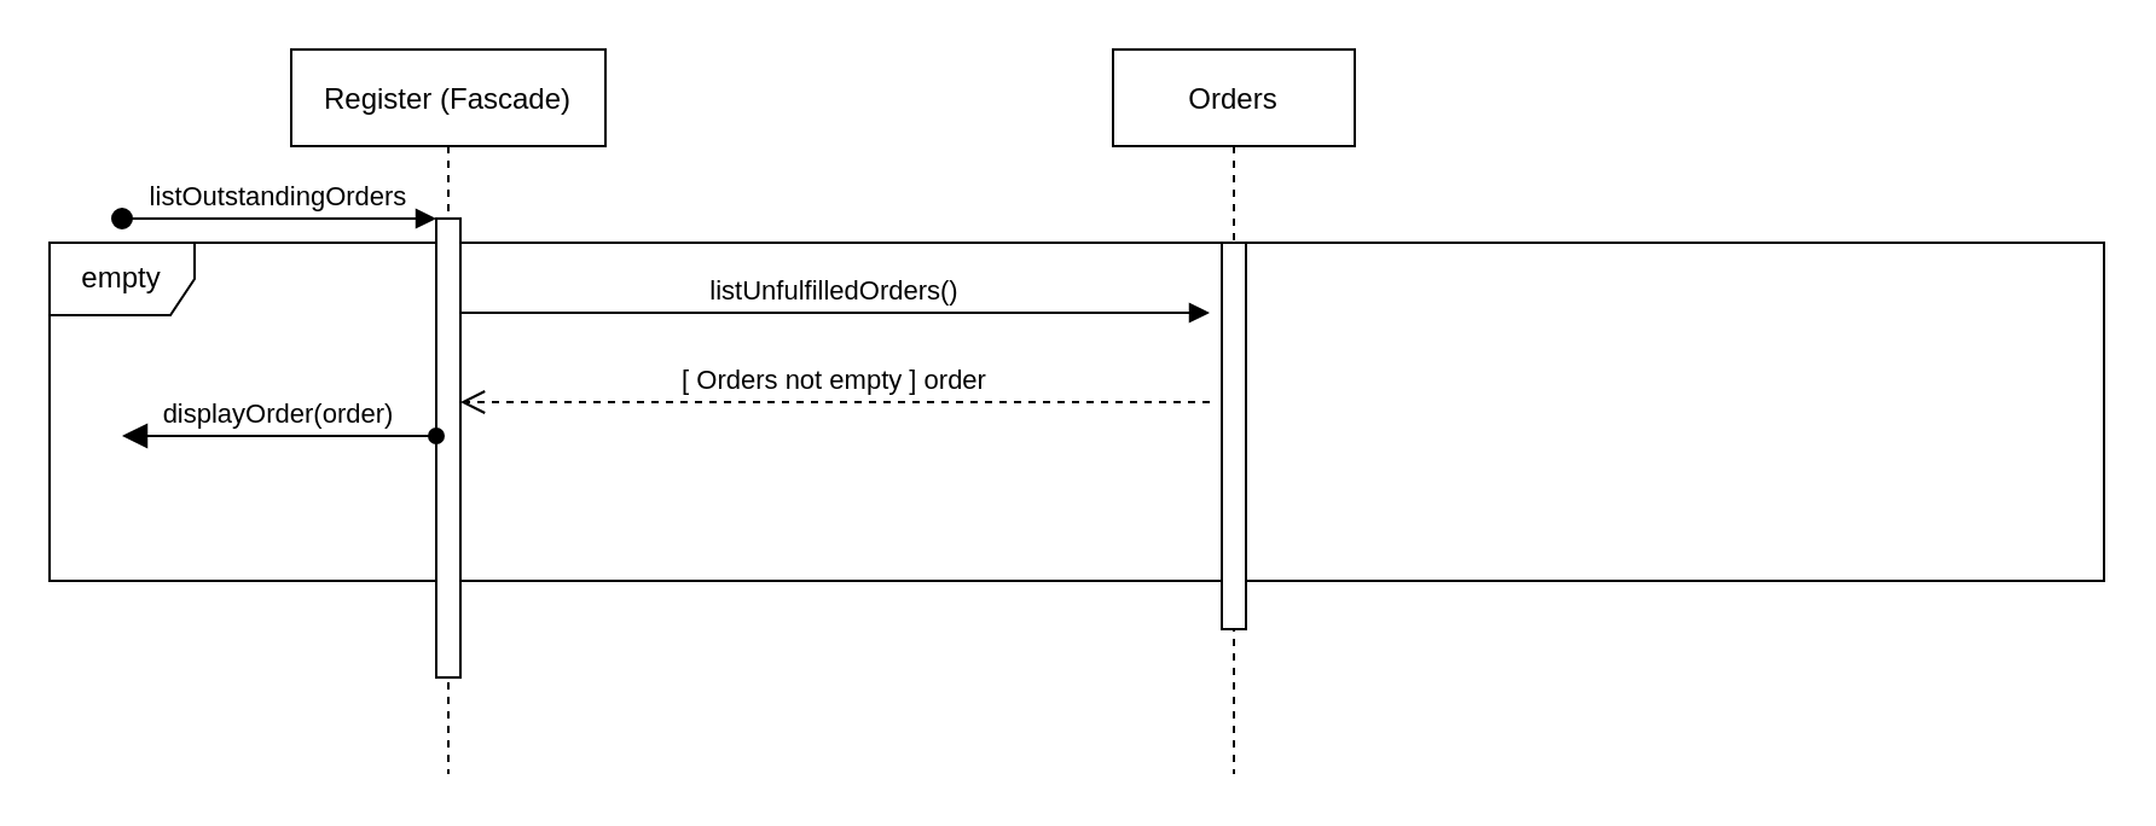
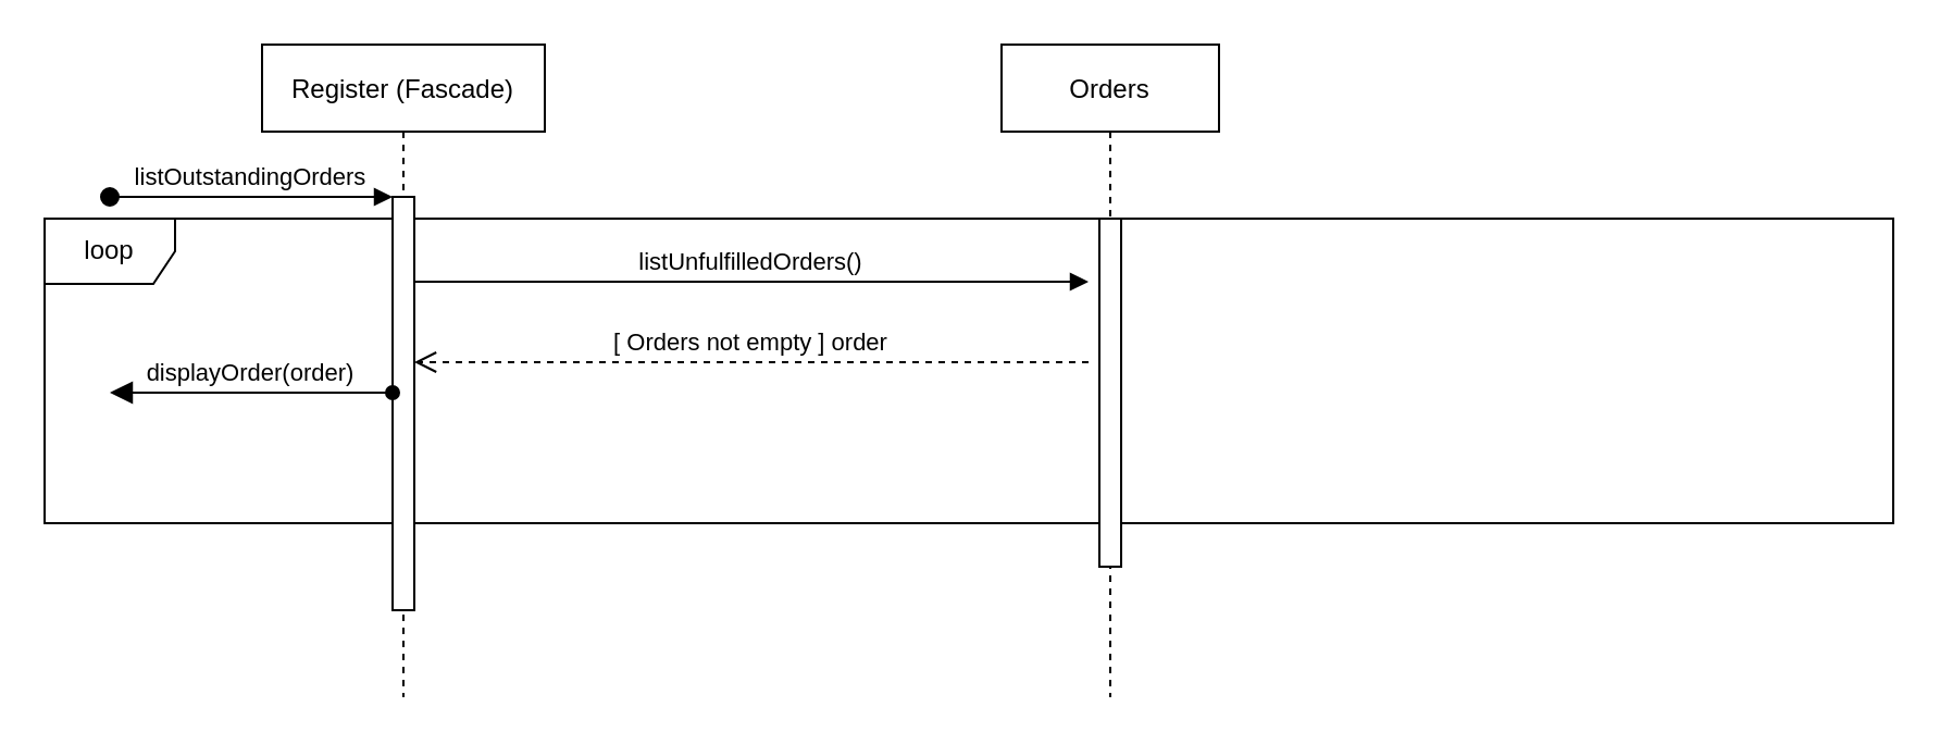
  <mxCell id="0" />
  <mxCell id="1" parent="0" />
- <mxCell id="2" value="empty" style="shape=umlFrame;whiteSpace=wrap;html=1;" vertex="1" parent="1"><mxGeometry x="20" y="100" width="850" height="140" as="geometry" /></mxCell>
+ <mxCell id="2" value="loop" style="shape=umlFrame;whiteSpace=wrap;html=1;" vertex="1" parent="1"><mxGeometry x="20" y="100" width="850" height="140" as="geometry" /></mxCell>
  <mxCell id="3" value="Register (Fascade)" style="shape=umlLifeline;perimeter=lifelinePerimeter;container=1;collapsible=0;recursiveResize=0;rounded=0;shadow=0;strokeWidth=1;" parent="1" vertex="1"><mxGeometry x="120" y="20" width="130" height="300" as="geometry" /></mxCell>
  <mxCell id="4" value="" style="points=[];perimeter=orthogonalPerimeter;rounded=0;shadow=0;strokeWidth=1;" parent="3" vertex="1"><mxGeometry x="60" y="70" width="10" height="190" as="geometry" /></mxCell>
  <mxCell id="5" value="listOutstandingOrders" style="verticalAlign=bottom;startArrow=oval;endArrow=block;startSize=8;shadow=0;strokeWidth=1;" parent="3" target="4" edge="1"><mxGeometry relative="1" as="geometry"><mxPoint x="-70" y="70" as="sourcePoint" /></mxGeometry></mxCell>
  <mxCell id="6" value="Orders" style="shape=umlLifeline;perimeter=lifelinePerimeter;container=1;collapsible=0;recursiveResize=0;rounded=0;shadow=0;strokeWidth=1;" parent="1" vertex="1"><mxGeometry x="460" y="20" width="100" height="300" as="geometry" /></mxCell>
  <mxCell id="7" value="" style="points=[];perimeter=orthogonalPerimeter;rounded=0;shadow=0;strokeWidth=1;" parent="6" vertex="1"><mxGeometry x="45" y="80" width="10" height="160" as="geometry" /></mxCell>
  <mxCell id="8" value="[ Orders not empty ] order" style="verticalAlign=bottom;endArrow=open;dashed=1;endSize=8;shadow=0;strokeWidth=1;" parent="1" edge="1"><mxGeometry relative="1" as="geometry"><mxPoint x="190" y="166" as="targetPoint" /><mxPoint x="500" y="166" as="sourcePoint" /></mxGeometry></mxCell>
  <mxCell id="9" value="listUnfulfilledOrders()" style="verticalAlign=bottom;endArrow=block;shadow=0;strokeWidth=1;" parent="1" edge="1"><mxGeometry relative="1" as="geometry"><mxPoint x="190" y="129" as="sourcePoint" /><mxPoint x="500" y="129" as="targetPoint" /></mxGeometry></mxCell>
  <mxCell id="10" value="displayOrder(order)" style="verticalAlign=bottom;startArrow=block;endArrow=oval;startSize=8;shadow=0;strokeWidth=1;startFill=1;endFill=1;" edge="1" parent="1"><mxGeometry relative="1" as="geometry"><mxPoint x="50" y="180" as="sourcePoint" /><mxPoint x="180" y="180" as="targetPoint" /></mxGeometry></mxCell>
